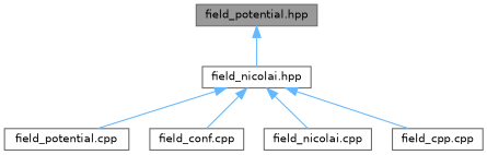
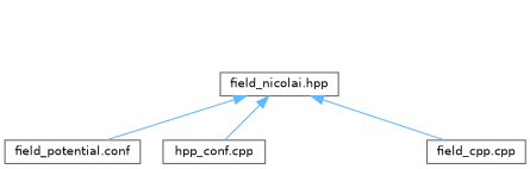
  digraph {
    node [color=grey40 fillcolor=white fontname=Helvetica fontsize=10 shape=box style=filled]
    edge [color=steelblue1 dir=back fontname=Helvetica fontsize=10 labelfontname=Helvetica labelfontsize=10 style=solid]
-   n1 [color=gray40 fillcolor=grey60 fontcolor=black height=0.2 label="field_potential.hpp" width=0.4]
    n2 [height=0.2 label="field_nicolai.hpp" width=0.4]
-   n3 [height=0.2 label="field_potential.cpp" width=0.4]
-   n4 [height=0.2 label="field_conf.cpp" width=0.4]
-   n5 [height=0.2 label="field_nicolai.cpp" width=0.4]
+   n3 [height=0.2 label="field_potential.conf" width=0.4]
+   n4 [height=0.2 label="hpp_conf.cpp" width=0.4]
    n6 [height=0.2 label="field_cpp.cpp" width=0.4]
-   n1 -> n2
    n2 -> n3
    n2 -> n4
-   n2 -> n5
    n2 -> n6
  }
